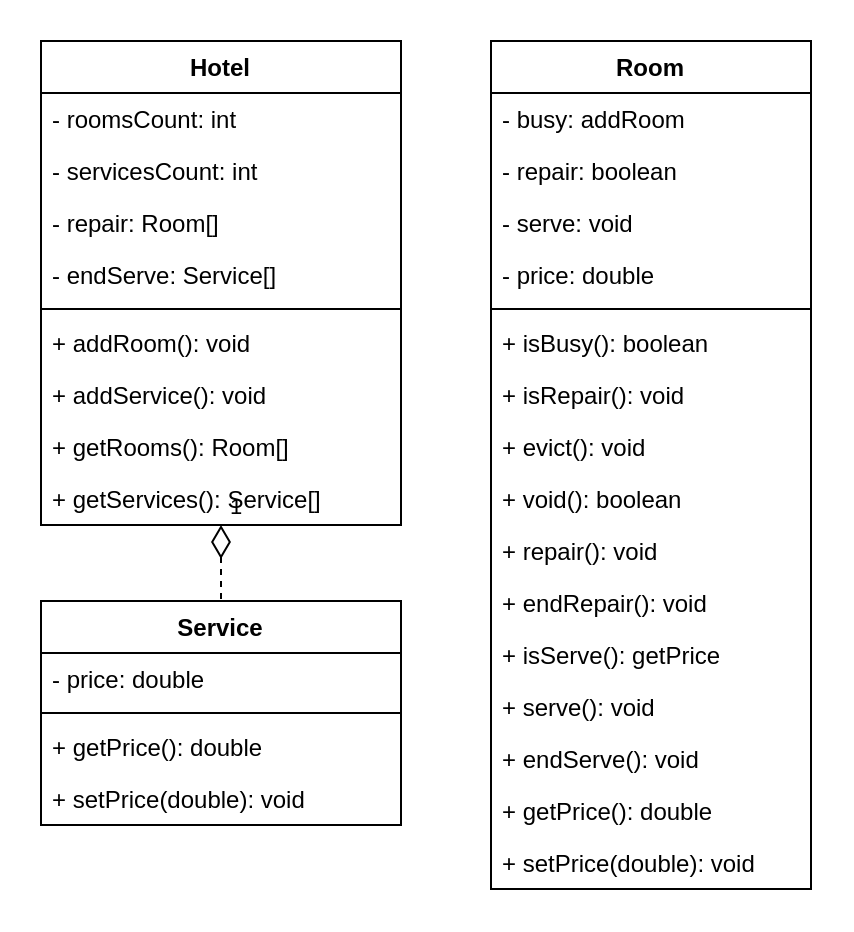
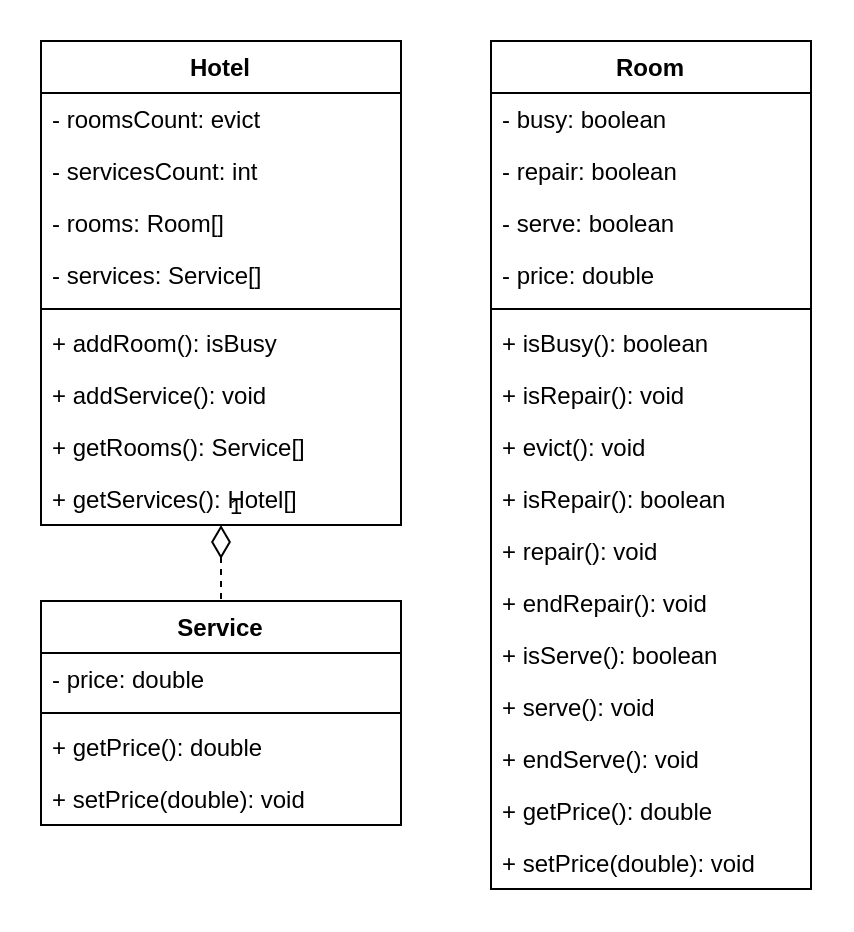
  <mxCell id="0" />
  <mxCell id="1" parent="0" />
  <mxCell id="2" value="1" style="endArrow=none;html=1;endSize=12;startArrow=diamondThin;startSize=14;startFill=0;edgeStyle=orthogonalEdgeStyle;align=left;verticalAlign=bottom;endFill=0;dashed=1;" parent="1" source="3" target="13" edge="1"><mxGeometry x="-1" y="3" relative="1" as="geometry"><mxPoint x="230" y="270" as="sourcePoint" /><mxPoint x="390" y="270" as="targetPoint" /></mxGeometry></mxCell>
  <mxCell id="3" value="Hotel" style="swimlane;fontStyle=1;align=center;verticalAlign=top;childLayout=stackLayout;horizontal=1;startSize=26;horizontalStack=0;resizeParent=1;resizeParentMax=0;resizeLast=0;collapsible=1;marginBottom=0;" parent="1" vertex="1"><mxGeometry x="20" y="20" width="180" height="242" as="geometry" /></mxCell>
- <mxCell id="4" value="- roomsCount: int" style="text;strokeColor=none;fillColor=none;align=left;verticalAlign=top;spacingLeft=4;spacingRight=4;overflow=hidden;rotatable=0;points=[[0,0.5],[1,0.5]];portConstraint=eastwest;" parent="3" vertex="1"><mxGeometry y="26" width="180" height="26" as="geometry" /></mxCell>
+ <mxCell id="4" value="- roomsCount: evict" style="text;strokeColor=none;fillColor=none;align=left;verticalAlign=top;spacingLeft=4;spacingRight=4;overflow=hidden;rotatable=0;points=[[0,0.5],[1,0.5]];portConstraint=eastwest;" parent="3" vertex="1"><mxGeometry y="26" width="180" height="26" as="geometry" /></mxCell>
  <mxCell id="5" value="- servicesCount: int" style="text;strokeColor=none;fillColor=none;align=left;verticalAlign=top;spacingLeft=4;spacingRight=4;overflow=hidden;rotatable=0;points=[[0,0.5],[1,0.5]];portConstraint=eastwest;" parent="3" vertex="1"><mxGeometry y="52" width="180" height="26" as="geometry" /></mxCell>
- <mxCell id="6" value="- repair: Room[]" style="text;strokeColor=none;fillColor=none;align=left;verticalAlign=top;spacingLeft=4;spacingRight=4;overflow=hidden;rotatable=0;points=[[0,0.5],[1,0.5]];portConstraint=eastwest;" parent="3" vertex="1"><mxGeometry y="78" width="180" height="26" as="geometry" /></mxCell>
- <mxCell id="7" value="- endServe: Service[]" style="text;strokeColor=none;fillColor=none;align=left;verticalAlign=top;spacingLeft=4;spacingRight=4;overflow=hidden;rotatable=0;points=[[0,0.5],[1,0.5]];portConstraint=eastwest;" parent="3" vertex="1"><mxGeometry y="104" width="180" height="26" as="geometry" /></mxCell>
+ <mxCell id="6" value="- rooms: Room[]" style="text;strokeColor=none;fillColor=none;align=left;verticalAlign=top;spacingLeft=4;spacingRight=4;overflow=hidden;rotatable=0;points=[[0,0.5],[1,0.5]];portConstraint=eastwest;" parent="3" vertex="1"><mxGeometry y="78" width="180" height="26" as="geometry" /></mxCell>
+ <mxCell id="7" value="- services: Service[]" style="text;strokeColor=none;fillColor=none;align=left;verticalAlign=top;spacingLeft=4;spacingRight=4;overflow=hidden;rotatable=0;points=[[0,0.5],[1,0.5]];portConstraint=eastwest;" parent="3" vertex="1"><mxGeometry y="104" width="180" height="26" as="geometry" /></mxCell>
  <mxCell id="8" value="" style="line;strokeWidth=1;fillColor=none;align=left;verticalAlign=middle;spacingTop=-1;spacingLeft=3;spacingRight=3;rotatable=0;labelPosition=right;points=[];portConstraint=eastwest;" parent="3" vertex="1"><mxGeometry y="130" width="180" height="8" as="geometry" /></mxCell>
- <mxCell id="9" value="+ addRoom(): void" style="text;strokeColor=none;fillColor=none;align=left;verticalAlign=top;spacingLeft=4;spacingRight=4;overflow=hidden;rotatable=0;points=[[0,0.5],[1,0.5]];portConstraint=eastwest;" parent="3" vertex="1"><mxGeometry y="138" width="180" height="26" as="geometry" /></mxCell>
+ <mxCell id="9" value="+ addRoom(): isBusy" style="text;strokeColor=none;fillColor=none;align=left;verticalAlign=top;spacingLeft=4;spacingRight=4;overflow=hidden;rotatable=0;points=[[0,0.5],[1,0.5]];portConstraint=eastwest;" parent="3" vertex="1"><mxGeometry y="138" width="180" height="26" as="geometry" /></mxCell>
  <mxCell id="10" value="+ addService(): void" style="text;strokeColor=none;fillColor=none;align=left;verticalAlign=top;spacingLeft=4;spacingRight=4;overflow=hidden;rotatable=0;points=[[0,0.5],[1,0.5]];portConstraint=eastwest;" vertex="1" parent="3"><mxGeometry y="164" width="180" height="26" as="geometry" /></mxCell>
- <mxCell id="11" value="+ getRooms(): Room[]" style="text;strokeColor=none;fillColor=none;align=left;verticalAlign=top;spacingLeft=4;spacingRight=4;overflow=hidden;rotatable=0;points=[[0,0.5],[1,0.5]];portConstraint=eastwest;" parent="3" vertex="1"><mxGeometry y="190" width="180" height="26" as="geometry" /></mxCell>
- <mxCell id="12" value="+ getServices(): Service[]" style="text;strokeColor=none;fillColor=none;align=left;verticalAlign=top;spacingLeft=4;spacingRight=4;overflow=hidden;rotatable=0;points=[[0,0.5],[1,0.5]];portConstraint=eastwest;" parent="3" vertex="1"><mxGeometry y="216" width="180" height="26" as="geometry" /></mxCell>
+ <mxCell id="11" value="+ getRooms(): Service[]" style="text;strokeColor=none;fillColor=none;align=left;verticalAlign=top;spacingLeft=4;spacingRight=4;overflow=hidden;rotatable=0;points=[[0,0.5],[1,0.5]];portConstraint=eastwest;" parent="3" vertex="1"><mxGeometry y="190" width="180" height="26" as="geometry" /></mxCell>
+ <mxCell id="12" value="+ getServices(): Hotel[]" style="text;strokeColor=none;fillColor=none;align=left;verticalAlign=top;spacingLeft=4;spacingRight=4;overflow=hidden;rotatable=0;points=[[0,0.5],[1,0.5]];portConstraint=eastwest;" parent="3" vertex="1"><mxGeometry y="216" width="180" height="26" as="geometry" /></mxCell>
  <mxCell id="13" value="Service" style="swimlane;fontStyle=1;align=center;verticalAlign=top;childLayout=stackLayout;horizontal=1;startSize=26;horizontalStack=0;resizeParent=1;resizeParentMax=0;resizeLast=0;collapsible=1;marginBottom=0;" parent="1" vertex="1"><mxGeometry x="20" y="300" width="180" height="112" as="geometry" /></mxCell>
  <mxCell id="14" value="- price: double" style="text;strokeColor=none;fillColor=none;align=left;verticalAlign=top;spacingLeft=4;spacingRight=4;overflow=hidden;rotatable=0;points=[[0,0.5],[1,0.5]];portConstraint=eastwest;" parent="13" vertex="1"><mxGeometry y="26" width="180" height="26" as="geometry" /></mxCell>
  <mxCell id="15" value="" style="line;strokeWidth=1;fillColor=none;align=left;verticalAlign=middle;spacingTop=-1;spacingLeft=3;spacingRight=3;rotatable=0;labelPosition=right;points=[];portConstraint=eastwest;" parent="13" vertex="1"><mxGeometry y="52" width="180" height="8" as="geometry" /></mxCell>
  <mxCell id="16" value="+ getPrice(): double" style="text;strokeColor=none;fillColor=none;align=left;verticalAlign=top;spacingLeft=4;spacingRight=4;overflow=hidden;rotatable=0;points=[[0,0.5],[1,0.5]];portConstraint=eastwest;" parent="13" vertex="1"><mxGeometry y="60" width="180" height="26" as="geometry" /></mxCell>
  <mxCell id="17" value="+ setPrice(double): void" style="text;strokeColor=none;fillColor=none;align=left;verticalAlign=top;spacingLeft=4;spacingRight=4;overflow=hidden;rotatable=0;points=[[0,0.5],[1,0.5]];portConstraint=eastwest;" vertex="1" parent="13"><mxGeometry y="86" width="180" height="26" as="geometry" /></mxCell>
  <mxCell id="18" value="Room" style="swimlane;fontStyle=1;align=center;verticalAlign=top;childLayout=stackLayout;horizontal=1;startSize=26;horizontalStack=0;resizeParent=1;resizeParentMax=0;resizeLast=0;collapsible=1;marginBottom=0;" parent="1" vertex="1"><mxGeometry x="245" y="20" width="160" height="424" as="geometry" /></mxCell>
- <mxCell id="19" value="- busy: addRoom" style="text;strokeColor=none;fillColor=none;align=left;verticalAlign=top;spacingLeft=4;spacingRight=4;overflow=hidden;rotatable=0;points=[[0,0.5],[1,0.5]];portConstraint=eastwest;" parent="18" vertex="1"><mxGeometry y="26" width="160" height="26" as="geometry" /></mxCell>
+ <mxCell id="19" value="- busy: boolean" style="text;strokeColor=none;fillColor=none;align=left;verticalAlign=top;spacingLeft=4;spacingRight=4;overflow=hidden;rotatable=0;points=[[0,0.5],[1,0.5]];portConstraint=eastwest;" parent="18" vertex="1"><mxGeometry y="26" width="160" height="26" as="geometry" /></mxCell>
  <mxCell id="20" value="- repair: boolean" style="text;strokeColor=none;fillColor=none;align=left;verticalAlign=top;spacingLeft=4;spacingRight=4;overflow=hidden;rotatable=0;points=[[0,0.5],[1,0.5]];portConstraint=eastwest;" parent="18" vertex="1"><mxGeometry y="52" width="160" height="26" as="geometry" /></mxCell>
- <mxCell id="21" value="- serve: void" style="text;strokeColor=none;fillColor=none;align=left;verticalAlign=top;spacingLeft=4;spacingRight=4;overflow=hidden;rotatable=0;points=[[0,0.5],[1,0.5]];portConstraint=eastwest;" parent="18" vertex="1"><mxGeometry y="78" width="160" height="26" as="geometry" /></mxCell>
+ <mxCell id="21" value="- serve: boolean" style="text;strokeColor=none;fillColor=none;align=left;verticalAlign=top;spacingLeft=4;spacingRight=4;overflow=hidden;rotatable=0;points=[[0,0.5],[1,0.5]];portConstraint=eastwest;" parent="18" vertex="1"><mxGeometry y="78" width="160" height="26" as="geometry" /></mxCell>
  <mxCell id="22" value="- price: double" style="text;strokeColor=none;fillColor=none;align=left;verticalAlign=top;spacingLeft=4;spacingRight=4;overflow=hidden;rotatable=0;points=[[0,0.5],[1,0.5]];portConstraint=eastwest;" parent="18" vertex="1"><mxGeometry y="104" width="160" height="26" as="geometry" /></mxCell>
  <mxCell id="23" value="" style="line;strokeWidth=1;fillColor=none;align=left;verticalAlign=middle;spacingTop=-1;spacingLeft=3;spacingRight=3;rotatable=0;labelPosition=right;points=[];portConstraint=eastwest;" parent="18" vertex="1"><mxGeometry y="130" width="160" height="8" as="geometry" /></mxCell>
  <mxCell id="24" value="+ isBusy(): boolean" style="text;strokeColor=none;fillColor=none;align=left;verticalAlign=top;spacingLeft=4;spacingRight=4;overflow=hidden;rotatable=0;points=[[0,0.5],[1,0.5]];portConstraint=eastwest;" parent="18" vertex="1"><mxGeometry y="138" width="160" height="26" as="geometry" /></mxCell>
  <mxCell id="25" value="+ isRepair(): void" style="text;strokeColor=none;fillColor=none;align=left;verticalAlign=top;spacingLeft=4;spacingRight=4;overflow=hidden;rotatable=0;points=[[0,0.5],[1,0.5]];portConstraint=eastwest;" vertex="1" parent="18"><mxGeometry y="164" width="160" height="26" as="geometry" /></mxCell>
  <mxCell id="26" value="+ evict(): void" style="text;strokeColor=none;fillColor=none;align=left;verticalAlign=top;spacingLeft=4;spacingRight=4;overflow=hidden;rotatable=0;points=[[0,0.5],[1,0.5]];portConstraint=eastwest;" vertex="1" parent="18"><mxGeometry y="190" width="160" height="26" as="geometry" /></mxCell>
- <mxCell id="27" value="+ void(): boolean" style="text;strokeColor=none;fillColor=none;align=left;verticalAlign=top;spacingLeft=4;spacingRight=4;overflow=hidden;rotatable=0;points=[[0,0.5],[1,0.5]];portConstraint=eastwest;" parent="18" vertex="1"><mxGeometry y="216" width="160" height="26" as="geometry" /></mxCell>
+ <mxCell id="27" value="+ isRepair(): boolean" style="text;strokeColor=none;fillColor=none;align=left;verticalAlign=top;spacingLeft=4;spacingRight=4;overflow=hidden;rotatable=0;points=[[0,0.5],[1,0.5]];portConstraint=eastwest;" parent="18" vertex="1"><mxGeometry y="216" width="160" height="26" as="geometry" /></mxCell>
  <mxCell id="28" value="+ repair(): void" style="text;strokeColor=none;fillColor=none;align=left;verticalAlign=top;spacingLeft=4;spacingRight=4;overflow=hidden;rotatable=0;points=[[0,0.5],[1,0.5]];portConstraint=eastwest;" vertex="1" parent="18"><mxGeometry y="242" width="160" height="26" as="geometry" /></mxCell>
  <mxCell id="29" value="+ endRepair(): void" style="text;strokeColor=none;fillColor=none;align=left;verticalAlign=top;spacingLeft=4;spacingRight=4;overflow=hidden;rotatable=0;points=[[0,0.5],[1,0.5]];portConstraint=eastwest;" vertex="1" parent="18"><mxGeometry y="268" width="160" height="26" as="geometry" /></mxCell>
- <mxCell id="30" value="+ isServe(): getPrice" style="text;strokeColor=none;fillColor=none;align=left;verticalAlign=top;spacingLeft=4;spacingRight=4;overflow=hidden;rotatable=0;points=[[0,0.5],[1,0.5]];portConstraint=eastwest;" vertex="1" parent="18"><mxGeometry y="294" width="160" height="26" as="geometry" /></mxCell>
+ <mxCell id="30" value="+ isServe(): boolean" style="text;strokeColor=none;fillColor=none;align=left;verticalAlign=top;spacingLeft=4;spacingRight=4;overflow=hidden;rotatable=0;points=[[0,0.5],[1,0.5]];portConstraint=eastwest;" vertex="1" parent="18"><mxGeometry y="294" width="160" height="26" as="geometry" /></mxCell>
  <mxCell id="31" value="+ serve(): void" style="text;strokeColor=none;fillColor=none;align=left;verticalAlign=top;spacingLeft=4;spacingRight=4;overflow=hidden;rotatable=0;points=[[0,0.5],[1,0.5]];portConstraint=eastwest;" vertex="1" parent="18"><mxGeometry y="320" width="160" height="26" as="geometry" /></mxCell>
  <mxCell id="32" value="+ endServe(): void" style="text;strokeColor=none;fillColor=none;align=left;verticalAlign=top;spacingLeft=4;spacingRight=4;overflow=hidden;rotatable=0;points=[[0,0.5],[1,0.5]];portConstraint=eastwest;" vertex="1" parent="18"><mxGeometry y="346" width="160" height="26" as="geometry" /></mxCell>
  <mxCell id="33" value="+ getPrice(): double" style="text;strokeColor=none;fillColor=none;align=left;verticalAlign=top;spacingLeft=4;spacingRight=4;overflow=hidden;rotatable=0;points=[[0,0.5],[1,0.5]];portConstraint=eastwest;" vertex="1" parent="18"><mxGeometry y="372" width="160" height="26" as="geometry" /></mxCell>
  <mxCell id="34" value="+ setPrice(double): void" style="text;strokeColor=none;fillColor=none;align=left;verticalAlign=top;spacingLeft=4;spacingRight=4;overflow=hidden;rotatable=0;points=[[0,0.5],[1,0.5]];portConstraint=eastwest;" vertex="1" parent="18"><mxGeometry y="398" width="160" height="26" as="geometry" /></mxCell>
